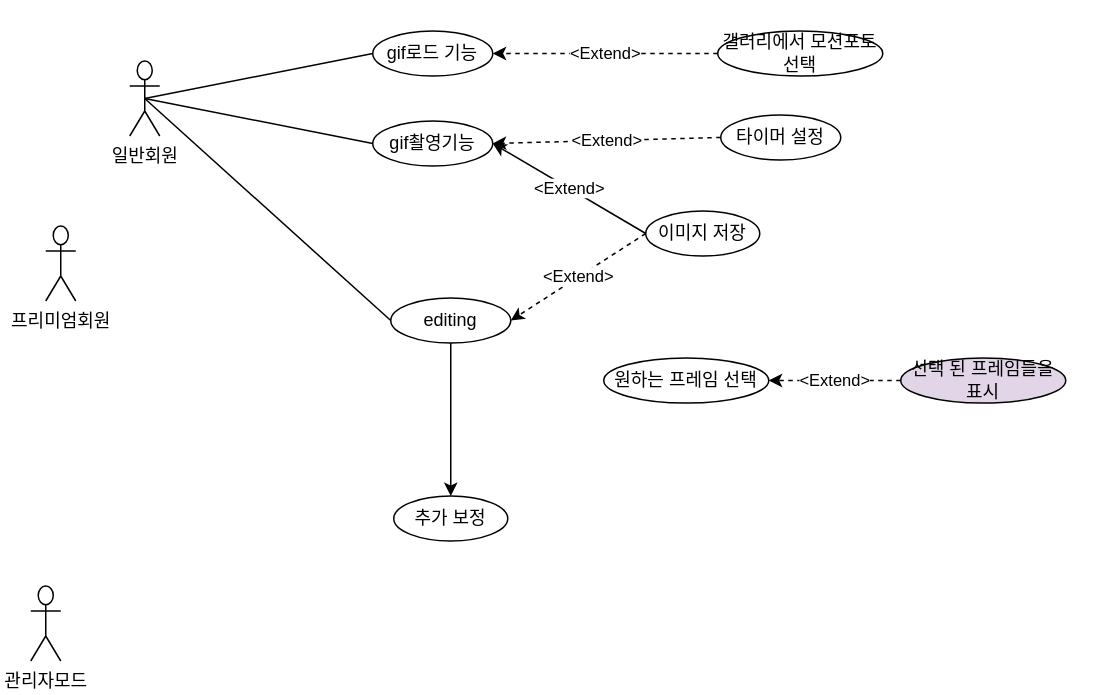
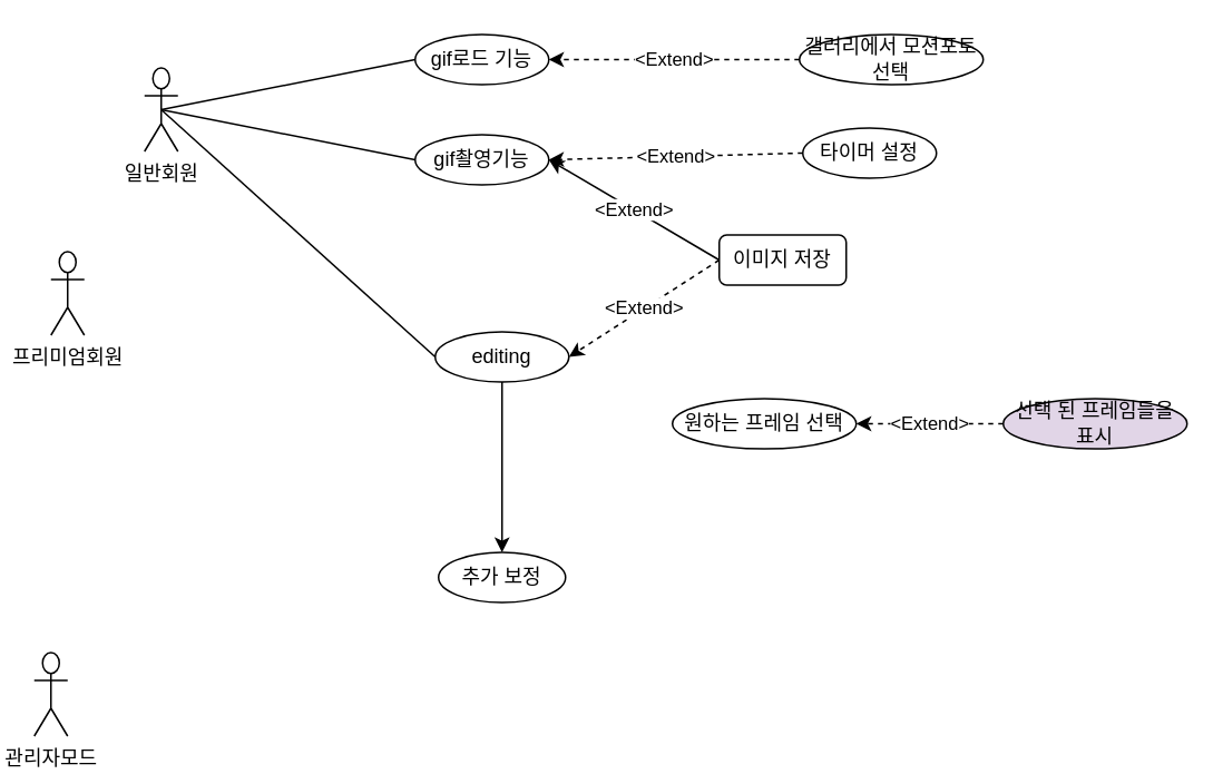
  <mxCell id="0" />
  <mxCell id="1" parent="0" />
  <mxCell id="2" value="일반회원" style="shape=umlActor;verticalLabelPosition=bottom;verticalAlign=top;html=1;outlineConnect=0;" vertex="1" parent="1"><mxGeometry x="86" y="40" width="20" height="50" as="geometry" /></mxCell>
  <mxCell id="3" value="프리미엄회원" style="shape=umlActor;verticalLabelPosition=bottom;verticalAlign=top;html=1;outlineConnect=0;" vertex="1" parent="1"><mxGeometry x="30" y="150" width="20" height="50" as="geometry" /></mxCell>
  <mxCell id="4" value="관리자모드" style="shape=umlActor;verticalLabelPosition=bottom;verticalAlign=top;html=1;outlineConnect=0;" vertex="1" parent="1"><mxGeometry x="20" y="390" width="20" height="50" as="geometry" /></mxCell>
  <mxCell id="5" value="gif촬영기능" style="ellipse;whiteSpace=wrap;html=1;" vertex="1" parent="1"><mxGeometry x="248" y="80" width="80" height="30" as="geometry" /></mxCell>
  <mxCell id="6" value="gif로드 기능" style="ellipse;whiteSpace=wrap;html=1;" vertex="1" parent="1"><mxGeometry x="248" y="20" width="80" height="30" as="geometry" /></mxCell>
  <mxCell id="7" value="타이머 설정" style="ellipse;whiteSpace=wrap;html=1;" vertex="1" parent="1"><mxGeometry x="480" y="76" width="80" height="30" as="geometry" /></mxCell>
  <mxCell id="8" value="&amp;lt;Extend&amp;gt;" style="endArrow=classic;html=1;rounded=0;entryX=1;entryY=0.5;entryDx=0;entryDy=0;exitX=0;exitY=0.5;exitDx=0;exitDy=0;dashed=1;" edge="1" parent="1" source="7" target="5"><mxGeometry width="50" height="50" relative="1" as="geometry"><mxPoint x="350" y="390" as="sourcePoint" /><mxPoint x="400" y="340" as="targetPoint" /></mxGeometry></mxCell>
  <mxCell id="9" value="" style="endArrow=none;html=1;rounded=0;entryX=0;entryY=0.5;entryDx=0;entryDy=0;exitX=0.5;exitY=0.5;exitDx=0;exitDy=0;exitPerimeter=0;" edge="1" parent="1" source="2" target="5"><mxGeometry width="50" height="50" relative="1" as="geometry"><mxPoint x="350" y="260" as="sourcePoint" /><mxPoint x="400" y="210" as="targetPoint" /></mxGeometry></mxCell>
  <mxCell id="10" value="" style="endArrow=none;html=1;rounded=0;entryX=0;entryY=0.5;entryDx=0;entryDy=0;exitX=0.5;exitY=0.5;exitDx=0;exitDy=0;exitPerimeter=0;" edge="1" parent="1" source="2" target="6"><mxGeometry width="50" height="50" relative="1" as="geometry"><mxPoint x="50" y="75" as="sourcePoint" /><mxPoint x="270" y="55" as="targetPoint" /></mxGeometry></mxCell>
  <mxCell id="11" value="" style="edgeStyle=orthogonalEdgeStyle;rounded=0;orthogonalLoop=1;jettySize=auto;html=1;" edge="1" parent="1" source="12" target="14"><mxGeometry relative="1" as="geometry" /></mxCell>
  <mxCell id="12" value="editing" style="ellipse;whiteSpace=wrap;html=1;" vertex="1" parent="1"><mxGeometry x="260" y="198" width="80" height="30" as="geometry" /></mxCell>
  <mxCell id="13" value="원하는 프레임 선택" style="ellipse;whiteSpace=wrap;html=1;" vertex="1" parent="1"><mxGeometry x="402" y="238" width="110" height="30" as="geometry" /></mxCell>
  <mxCell id="14" value="추가 보정" style="ellipse;whiteSpace=wrap;html=1;" vertex="1" parent="1"><mxGeometry x="262" y="330" width="76" height="30" as="geometry" /></mxCell>
- <mxCell id="15" value="이미지 저장" style="ellipse;whiteSpace=wrap;html=1;" vertex="1" parent="1"><mxGeometry x="430" y="140" width="76" height="30" as="geometry" /></mxCell>
+ <mxCell id="15" value="이미지 저장" style="whiteSpace=wrap;html=1;rounded=1;" vertex="1" parent="1"><mxGeometry x="430" y="140" width="76" height="30" as="geometry" /></mxCell>
  <mxCell id="16" value="" style="endArrow=none;html=1;rounded=0;exitX=0.5;exitY=0.5;exitDx=0;exitDy=0;exitPerimeter=0;entryX=0;entryY=0.5;entryDx=0;entryDy=0;" edge="1" parent="1" source="2" target="12"><mxGeometry width="50" height="50" relative="1" as="geometry"><mxPoint x="350" y="240" as="sourcePoint" /><mxPoint x="400" y="190" as="targetPoint" /></mxGeometry></mxCell>
  <mxCell id="17" value="갤러리에서 모션포토 선택" style="ellipse;whiteSpace=wrap;html=1;" vertex="1" parent="1"><mxGeometry x="478" y="20" width="110" height="30" as="geometry" /></mxCell>
  <mxCell id="18" value="&amp;lt;Extend&amp;gt;" style="endArrow=classic;html=1;rounded=0;entryX=1;entryY=0.5;entryDx=0;entryDy=0;exitX=0;exitY=0.5;exitDx=0;exitDy=0;dashed=1;" edge="1" parent="1" source="17" target="6"><mxGeometry width="50" height="50" relative="1" as="geometry"><mxPoint x="478" y="-45" as="sourcePoint" /><mxPoint x="338" y="-45" as="targetPoint" /></mxGeometry></mxCell>
  <mxCell id="19" value="선택 된 프레임들을 표시" style="ellipse;whiteSpace=wrap;html=1;fillColor=#e1d5e7;" vertex="1" parent="1"><mxGeometry x="600" y="238" width="110" height="30" as="geometry" /></mxCell>
  <mxCell id="20" value="&amp;lt;Extend&amp;gt;" style="endArrow=classic;html=1;rounded=0;entryX=1;entryY=0.5;entryDx=0;entryDy=0;exitX=0;exitY=0.5;exitDx=0;exitDy=0;dashed=1;" edge="1" parent="1" source="19" target="13"><mxGeometry width="50" height="50" relative="1" as="geometry"><mxPoint x="500" y="203" as="sourcePoint" /><mxPoint x="350" y="203" as="targetPoint" /></mxGeometry></mxCell>
  <mxCell id="21" value="&amp;lt;Extend&amp;gt;" style="endArrow=classic;html=1;rounded=0;entryX=1;entryY=0.5;entryDx=0;entryDy=0;exitX=0;exitY=0.5;exitDx=0;exitDy=0;dashed=0;" edge="1" parent="1" source="15" target="5"><mxGeometry width="50" height="50" relative="1" as="geometry"><mxPoint x="490" y="55" as="sourcePoint" /><mxPoint x="350" y="55" as="targetPoint" /></mxGeometry></mxCell>
  <mxCell id="22" value="&amp;lt;Extend&amp;gt;" style="endArrow=classic;html=1;rounded=0;entryX=1;entryY=0.5;entryDx=0;entryDy=0;exitX=0;exitY=0.5;exitDx=0;exitDy=0;dashed=1;" edge="1" parent="1" source="15" target="12"><mxGeometry width="50" height="50" relative="1" as="geometry"><mxPoint x="500" y="65" as="sourcePoint" /><mxPoint x="360" y="65" as="targetPoint" /></mxGeometry></mxCell>
